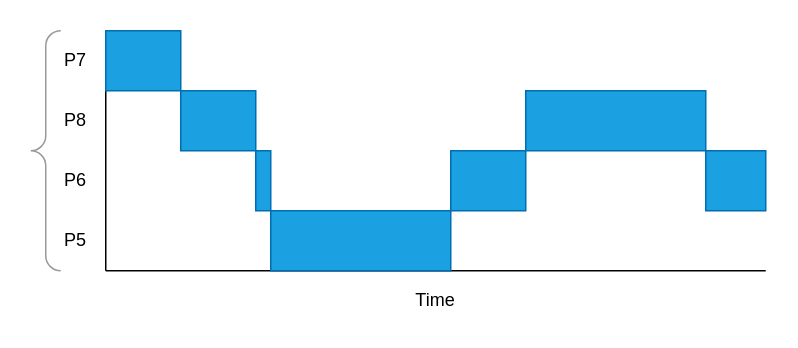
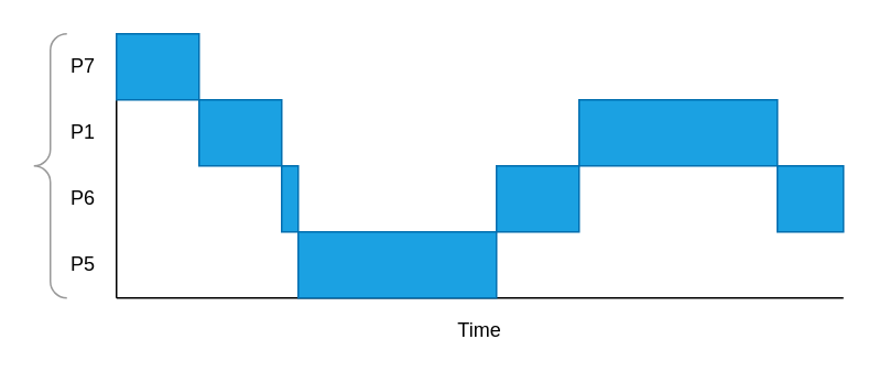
  <mxCell id="0" />
  <mxCell id="1" parent="0" />
  <mxCell id="2" value="" style="endArrow=none;html=1;" edge="1" parent="1"><mxGeometry width="50" height="50" relative="1" as="geometry"><mxPoint x="70" y="180" as="sourcePoint" /><mxPoint x="70" as="targetPoint" y="20" /></mxGeometry></mxCell>
  <mxCell id="3" value="" style="endArrow=none;html=1;" edge="1" parent="1"><mxGeometry width="50" height="50" relative="1" as="geometry"><mxPoint x="70" y="180" as="sourcePoint" /><mxPoint x="510" y="180" as="targetPoint" /></mxGeometry></mxCell>
  <mxCell id="4" value="" style="labelPosition=right;align=left;strokeWidth=1;shape=mxgraph.mockup.markup.curlyBrace;html=1;shadow=0;dashed=0;strokeColor=#999999;direction=north;" vertex="1" parent="1"><mxGeometry x="20" width="20" height="160" as="geometry" y="20" /></mxCell>
  <mxCell id="5" value="P7" style="text;html=1;strokeColor=none;fillColor=none;align=center;verticalAlign=middle;whiteSpace=wrap;rounded=0;" vertex="1" parent="1"><mxGeometry x="30" y="30" width="40" height="20" as="geometry" /></mxCell>
- <mxCell id="6" value="P8" style="text;html=1;strokeColor=none;fillColor=none;align=center;verticalAlign=middle;whiteSpace=wrap;rounded=0;" vertex="1" parent="1"><mxGeometry x="30" y="70" width="40" height="20" as="geometry" /></mxCell>
+ <mxCell id="6" value="P1" style="text;html=1;strokeColor=none;fillColor=none;align=center;verticalAlign=middle;whiteSpace=wrap;rounded=0;" vertex="1" parent="1"><mxGeometry x="30" y="70" width="40" height="20" as="geometry" /></mxCell>
  <mxCell id="7" value="P6" style="text;html=1;strokeColor=none;fillColor=none;align=center;verticalAlign=middle;whiteSpace=wrap;rounded=0;" vertex="1" parent="1"><mxGeometry x="30" y="110" width="40" height="20" as="geometry" /></mxCell>
  <mxCell id="8" value="P5" style="text;html=1;strokeColor=none;fillColor=none;align=center;verticalAlign=middle;whiteSpace=wrap;rounded=0;" vertex="1" parent="1"><mxGeometry x="30" y="150" width="40" height="20" as="geometry" /></mxCell>
  <mxCell id="9" value="Time" style="text;html=1;strokeColor=none;fillColor=none;align=center;verticalAlign=middle;whiteSpace=wrap;rounded=0;" vertex="1" parent="1"><mxGeometry x="70" y="190" width="440" height="20" as="geometry" /></mxCell>
  <mxCell id="10" value="" style="rounded=0;whiteSpace=wrap;html=1;fillColor=#1ba1e2;strokeColor=#006EAF;fontColor=#ffffff;" vertex="1" parent="1"><mxGeometry x="70" width="50" height="40" as="geometry" y="20" /></mxCell>
  <mxCell id="11" value="" style="rounded=0;whiteSpace=wrap;html=1;fillColor=#1ba1e2;strokeColor=#006EAF;fontColor=#ffffff;" vertex="1" parent="1"><mxGeometry x="120" y="60" width="50" height="40" as="geometry" /></mxCell>
  <mxCell id="12" value="" style="rounded=0;whiteSpace=wrap;html=1;fillColor=#1ba1e2;strokeColor=#006EAF;fontColor=#ffffff;" vertex="1" parent="1"><mxGeometry x="170" y="100" width="10" height="40" as="geometry" /></mxCell>
  <mxCell id="13" value="" style="rounded=0;whiteSpace=wrap;html=1;fillColor=#1ba1e2;strokeColor=#006EAF;fontColor=#ffffff;" vertex="1" parent="1"><mxGeometry x="180" y="140" width="120" height="40" as="geometry" /></mxCell>
  <mxCell id="14" value="" style="rounded=0;whiteSpace=wrap;html=1;fillColor=#1ba1e2;strokeColor=#006EAF;fontColor=#ffffff;" vertex="1" parent="1"><mxGeometry x="300" y="100" width="50" height="40" as="geometry" /></mxCell>
  <mxCell id="15" value="" style="rounded=0;whiteSpace=wrap;html=1;fillColor=#1ba1e2;strokeColor=#006EAF;fontColor=#ffffff;" vertex="1" parent="1"><mxGeometry x="350" y="60" width="120" height="40" as="geometry" /></mxCell>
  <mxCell id="16" value="" style="rounded=0;whiteSpace=wrap;html=1;fillColor=#1ba1e2;strokeColor=#006EAF;fontColor=#ffffff;" vertex="1" parent="1"><mxGeometry x="470" y="100" width="40" height="40" as="geometry" /></mxCell>
